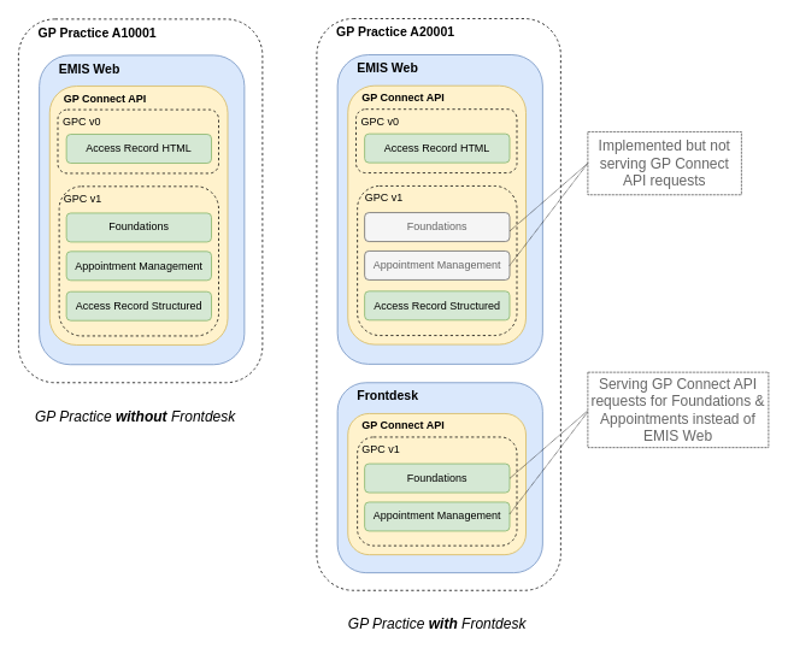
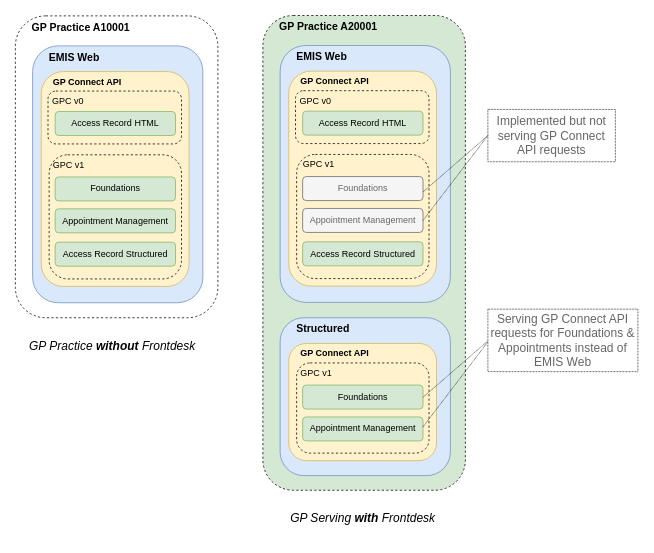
  <mxCell id="0" />
  <mxCell id="1" parent="0" />
  <mxCell id="2" value="&lt;b&gt;&amp;nbsp; &amp;nbsp; &amp;nbsp; &lt;font style=&quot;font-size: 14px&quot;&gt;GP Practice A10001&lt;/font&gt;&lt;/b&gt;" style="rounded=1;whiteSpace=wrap;html=1;dashed=1;verticalAlign=top;align=left;" parent="1" vertex="1"><mxGeometry x="20" y="20.5" width="270" height="402.5" as="geometry" /></mxCell>
  <mxCell id="3" value="&lt;b&gt;&amp;nbsp; &amp;nbsp; &amp;nbsp; &lt;font style=&quot;font-size: 14px&quot;&gt;EMIS Web&lt;/font&gt;&lt;/b&gt;" style="rounded=1;whiteSpace=wrap;html=1;verticalAlign=top;align=left;fillColor=#dae8fc;strokeColor=#6c8ebf;" parent="1" vertex="1"><mxGeometry x="43" y="60.5" width="227" height="342.5" as="geometry" /></mxCell>
  <mxCell id="4" value="&lt;b&gt;&amp;nbsp; &amp;nbsp; GP Connect API&lt;/b&gt;" style="rounded=1;whiteSpace=wrap;html=1;verticalAlign=top;align=left;fillColor=#fff2cc;strokeColor=#d6b656;" parent="1" vertex="1"><mxGeometry x="54.5" y="94.75" width="197" height="286.5" as="geometry" /></mxCell>
  <mxCell id="5" value="&amp;nbsp;GPC v0" style="rounded=1;whiteSpace=wrap;html=1;fillColor=none;align=left;dashed=1;verticalAlign=top;" parent="1" vertex="1"><mxGeometry x="63.5" y="120.75" width="178" height="70.5" as="geometry" /></mxCell>
  <mxCell id="6" value="&amp;nbsp;GPC v1" style="rounded=1;whiteSpace=wrap;html=1;fillColor=none;align=left;dashed=1;verticalAlign=top;" parent="1" vertex="1"><mxGeometry x="65" y="205.75" width="176.5" height="165.5" as="geometry" /></mxCell>
  <mxCell id="7" value="Access Record Structured" style="rounded=1;whiteSpace=wrap;html=1;align=center;fillColor=#d5e8d4;strokeColor=#82b366;" parent="1" vertex="1"><mxGeometry x="73" y="322.25" width="160.5" height="32" as="geometry" /></mxCell>
  <mxCell id="8" value="GP Practice &lt;b&gt;without&lt;/b&gt; Frontdesk" style="text;html=1;strokeColor=none;fillColor=none;align=center;verticalAlign=middle;whiteSpace=wrap;rounded=0;fontStyle=2;fontSize=16;" parent="1" vertex="1"><mxGeometry x="20" y="438.5" width="258.5" height="45.5" as="geometry" /></mxCell>
- <mxCell id="9" value="GP Practice &lt;b&gt;with&lt;/b&gt; Frontdesk" style="text;html=1;strokeColor=none;fillColor=none;align=center;verticalAlign=middle;whiteSpace=wrap;rounded=0;fontStyle=2;fontSize=16;" parent="1" vertex="1"><mxGeometry x="369.5" y="664" width="227" height="51" as="geometry" /></mxCell>
+ <mxCell id="9" value="GP Serving &lt;b&gt;with&lt;/b&gt; Frontdesk" style="text;html=1;strokeColor=none;fillColor=none;align=center;verticalAlign=middle;whiteSpace=wrap;rounded=0;fontStyle=2;fontSize=16;" parent="1" vertex="1"><mxGeometry x="369.5" y="664" width="227" height="51" as="geometry" /></mxCell>
  <mxCell id="10" value="Access Record HTML" style="rounded=1;whiteSpace=wrap;html=1;align=center;fillColor=#d5e8d4;strokeColor=#82b366;" parent="1" vertex="1"><mxGeometry x="73" y="148" width="160.5" height="32" as="geometry" /></mxCell>
  <mxCell id="11" value="Foundations" style="rounded=1;whiteSpace=wrap;html=1;align=center;fillColor=#d5e8d4;strokeColor=#82b366;" parent="1" vertex="1"><mxGeometry x="73" y="235.25" width="160.5" height="32" as="geometry" /></mxCell>
  <mxCell id="12" value="Appointment Management" style="rounded=1;whiteSpace=wrap;html=1;align=center;fillColor=#d5e8d4;strokeColor=#82b366;" parent="1" vertex="1"><mxGeometry x="73" y="277.75" width="160.5" height="32" as="geometry" /></mxCell>
- <mxCell id="13" value="&lt;b&gt;&amp;nbsp; &amp;nbsp; &amp;nbsp; &lt;font style=&quot;font-size: 14px&quot;&gt;GP Practice A20001&lt;/font&gt;&lt;/b&gt;" style="rounded=1;whiteSpace=wrap;html=1;dashed=1;verticalAlign=top;align=left;" parent="1" vertex="1"><mxGeometry x="350" y="20" width="270" height="633" as="geometry" /></mxCell>
+ <mxCell id="13" value="&lt;b&gt;&amp;nbsp; &amp;nbsp; &amp;nbsp; &lt;font style=&quot;font-size: 14px&quot;&gt;GP Practice A20001&lt;/font&gt;&lt;/b&gt;" style="rounded=1;whiteSpace=wrap;html=1;dashed=1;verticalAlign=top;align=left;fillColor=#d5e8d4;" parent="1" vertex="1"><mxGeometry x="350" y="20" width="270" height="633" as="geometry" /></mxCell>
  <mxCell id="14" value="&lt;b&gt;&amp;nbsp; &amp;nbsp; &amp;nbsp; &lt;font style=&quot;font-size: 14px&quot;&gt;EMIS Web&lt;/font&gt;&lt;/b&gt;" style="rounded=1;whiteSpace=wrap;html=1;verticalAlign=top;align=left;fillColor=#dae8fc;strokeColor=#6c8ebf;" parent="1" vertex="1"><mxGeometry x="373" y="60" width="227" height="342.5" as="geometry" /></mxCell>
  <mxCell id="15" value="&lt;b&gt;&amp;nbsp; &amp;nbsp; GP Connect API&lt;/b&gt;" style="rounded=1;whiteSpace=wrap;html=1;verticalAlign=top;align=left;fillColor=#fff2cc;strokeColor=#d6b656;" parent="1" vertex="1"><mxGeometry x="384.5" y="94.25" width="197" height="286.5" as="geometry" /></mxCell>
  <mxCell id="16" value="&amp;nbsp;GPC v0" style="rounded=1;whiteSpace=wrap;html=1;fillColor=none;align=left;dashed=1;verticalAlign=top;" parent="1" vertex="1"><mxGeometry x="393.5" y="120.25" width="178" height="70.5" as="geometry" /></mxCell>
  <mxCell id="17" value="&amp;nbsp; GPC v1" style="rounded=1;whiteSpace=wrap;html=1;fillColor=none;align=left;dashed=1;verticalAlign=top;" parent="1" vertex="1"><mxGeometry x="395" y="205.25" width="176.5" height="165.5" as="geometry" /></mxCell>
  <mxCell id="18" value="Access Record Structured" style="rounded=1;whiteSpace=wrap;html=1;align=center;fillColor=#d5e8d4;strokeColor=#82b366;" parent="1" vertex="1"><mxGeometry x="403" y="321.75" width="160.5" height="32" as="geometry" /></mxCell>
  <mxCell id="19" value="Access Record HTML" style="rounded=1;whiteSpace=wrap;html=1;align=center;fillColor=#d5e8d4;strokeColor=#82b366;" parent="1" vertex="1"><mxGeometry x="403" y="147.5" width="160.5" height="32" as="geometry" /></mxCell>
  <mxCell id="20" value="Foundations" style="rounded=1;whiteSpace=wrap;html=1;align=center;fillColor=#f5f5f5;strokeColor=#666666;fontColor=#666666;" parent="1" vertex="1"><mxGeometry x="403" y="234.75" width="160.5" height="32" as="geometry" /></mxCell>
  <mxCell id="21" value="Appointment Management" style="rounded=1;whiteSpace=wrap;html=1;align=center;fillColor=#f5f5f5;strokeColor=#666666;fontColor=#666666;" parent="1" vertex="1"><mxGeometry x="403" y="277.25" width="160.5" height="32" as="geometry" /></mxCell>
- <mxCell id="22" value="&lt;b&gt;&amp;nbsp; &amp;nbsp; &amp;nbsp; &lt;font style=&quot;font-size: 14px&quot;&gt;Frontdesk&lt;/font&gt;&lt;/b&gt;" style="rounded=1;whiteSpace=wrap;html=1;verticalAlign=top;align=left;fillColor=#dae8fc;strokeColor=#6c8ebf;" parent="1" vertex="1"><mxGeometry x="373" y="423" width="227" height="210.5" as="geometry" /></mxCell>
+ <mxCell id="22" value="&lt;b&gt;&amp;nbsp; &amp;nbsp; &amp;nbsp; &lt;font style=&quot;font-size: 14px&quot;&gt;Structured&lt;/font&gt;&lt;/b&gt;" style="rounded=1;whiteSpace=wrap;html=1;verticalAlign=top;align=left;fillColor=#dae8fc;strokeColor=#6c8ebf;" parent="1" vertex="1"><mxGeometry x="373" y="423" width="227" height="210.5" as="geometry" /></mxCell>
  <mxCell id="23" value="&lt;b&gt;&amp;nbsp; &amp;nbsp; GP Connect API&lt;/b&gt;" style="rounded=1;whiteSpace=wrap;html=1;verticalAlign=top;align=left;fillColor=#fff2cc;strokeColor=#d6b656;" parent="1" vertex="1"><mxGeometry x="384.5" y="457.25" width="197" height="156.25" as="geometry" /></mxCell>
  <mxCell id="24" value="&amp;nbsp;GPC v1" style="rounded=1;whiteSpace=wrap;html=1;fillColor=none;align=left;dashed=1;verticalAlign=top;" parent="1" vertex="1"><mxGeometry x="395" y="483.25" width="176.5" height="120.25" as="geometry" /></mxCell>
  <mxCell id="25" value="Foundations" style="rounded=1;whiteSpace=wrap;html=1;align=center;fillColor=#d5e8d4;strokeColor=#82b366;" parent="1" vertex="1"><mxGeometry x="403" y="512.75" width="160.5" height="32" as="geometry" /></mxCell>
  <mxCell id="26" value="Appointment Management" style="rounded=1;whiteSpace=wrap;html=1;align=center;fillColor=#d5e8d4;strokeColor=#82b366;" parent="1" vertex="1"><mxGeometry x="403" y="555.25" width="160.5" height="32" as="geometry" /></mxCell>
  <mxCell id="27" value="Implemented but not serving GP Connect API requests" style="rounded=0;whiteSpace=wrap;html=1;shadow=0;comic=0;fontSize=16;fontColor=#666666;dashed=1;dashPattern=1 1;" parent="1" vertex="1"><mxGeometry x="650" y="145.25" width="170" height="69.75" as="geometry" /></mxCell>
  <mxCell id="28" value="" style="endArrow=none;html=1;fontSize=16;fontColor=#666666;entryX=0;entryY=0.5;entryDx=0;entryDy=0;dashed=1;dashPattern=1 1;" parent="1" target="27" edge="1"><mxGeometry width="50" height="50" relative="1" as="geometry"><mxPoint x="563.5" y="255.25" as="sourcePoint" /><mxPoint x="613.5" y="205.25" as="targetPoint" /></mxGeometry></mxCell>
  <mxCell id="29" value="" style="endArrow=none;html=1;fontSize=16;fontColor=#666666;entryX=0;entryY=0.5;entryDx=0;entryDy=0;exitX=1;exitY=0.5;exitDx=0;exitDy=0;dashed=1;dashPattern=1 1;" parent="1" source="21" target="27" edge="1"><mxGeometry width="50" height="50" relative="1" as="geometry"><mxPoint x="573.5" y="265.25" as="sourcePoint" /><mxPoint x="660" y="185.25" as="targetPoint" /></mxGeometry></mxCell>
  <mxCell id="30" value="Serving GP Connect API requests for Foundations &amp;amp; Appointments instead of EMIS Web" style="rounded=0;whiteSpace=wrap;html=1;shadow=0;comic=0;fontSize=16;fontColor=#666666;dashed=1;dashPattern=1 1;" parent="1" vertex="1"><mxGeometry x="650" y="411.5" width="200" height="83.37" as="geometry" /></mxCell>
  <mxCell id="31" value="" style="endArrow=none;html=1;fontSize=16;fontColor=#666666;entryX=0;entryY=0.5;entryDx=0;entryDy=0;dashed=1;dashPattern=1 1;" parent="1" edge="1"><mxGeometry width="50" height="50" relative="1" as="geometry"><mxPoint x="563.5" y="529.06" as="sourcePoint" /><mxPoint x="650" y="453.935" as="targetPoint" /></mxGeometry></mxCell>
  <mxCell id="32" value="" style="endArrow=none;html=1;fontSize=16;fontColor=#666666;entryX=0;entryY=0.5;entryDx=0;entryDy=0;exitX=1;exitY=0.5;exitDx=0;exitDy=0;dashed=1;dashPattern=1 1;" parent="1" edge="1"><mxGeometry width="50" height="50" relative="1" as="geometry"><mxPoint x="563.5" y="568.38" as="sourcePoint" /><mxPoint x="650" y="455.255" as="targetPoint" /></mxGeometry></mxCell>
